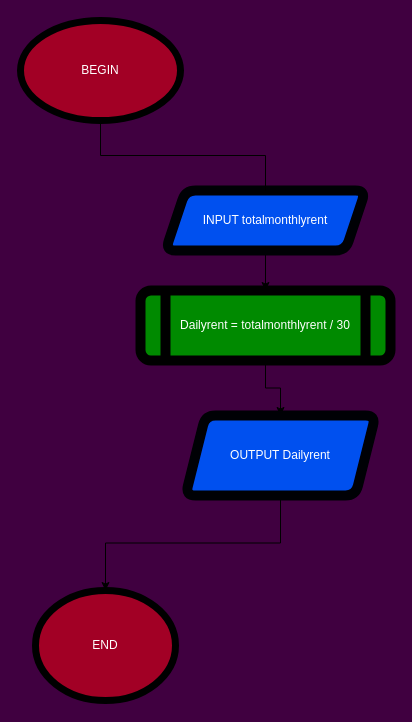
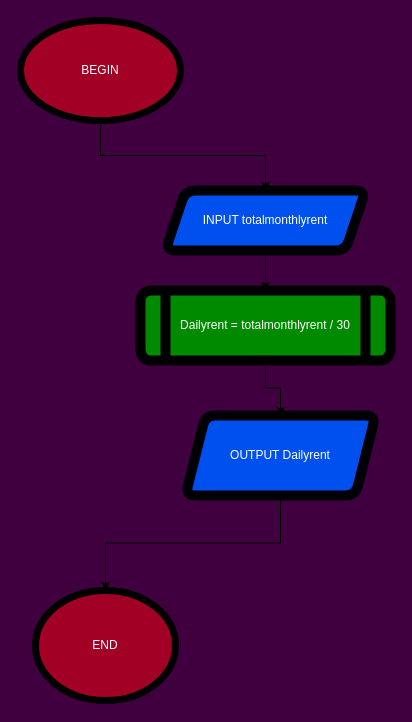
  <mxCell id="0" />
  <mxCell id="1" parent="0" />
  <mxCell id="2" style="edgeStyle=orthogonalEdgeStyle;rounded=0;orthogonalLoop=1;jettySize=auto;html=1;entryX=0.5;entryY=0;entryDx=0;entryDy=0;" edge="1" parent="1" source="3" target="5"><mxGeometry relative="1" as="geometry" /></mxCell>
  <mxCell id="3" value="INPUT totalmonthlyrent" style="shape=parallelogram;perimeter=parallelogramPerimeter;whiteSpace=wrap;html=1;fixedSize=1;fillColor=#0050ef;fontColor=#ffffff;strokeColor=#000105;strokeWidth=10;rounded=1;" vertex="1" parent="1"><mxGeometry x="165" y="190" width="200" height="60" as="geometry" /></mxCell>
  <mxCell id="4" style="edgeStyle=orthogonalEdgeStyle;rounded=0;orthogonalLoop=1;jettySize=auto;html=1;exitX=0.5;exitY=1;exitDx=0;exitDy=0;entryX=0.5;entryY=0;entryDx=0;entryDy=0;" edge="1" parent="1" source="5" target="7"><mxGeometry relative="1" as="geometry" /></mxCell>
  <mxCell id="5" value="&lt;div&gt;Dailyrent = totalmonthlyrent / 30&lt;br&gt;&lt;/div&gt;" style="shape=process;whiteSpace=wrap;html=1;backgroundOutline=1;fillColor=#008a00;fontColor=#ffffff;strokeColor=#000000;strokeWidth=10;rounded=1;" vertex="1" parent="1"><mxGeometry x="140" y="290" width="250" height="70" as="geometry" /></mxCell>
  <mxCell id="6" style="edgeStyle=orthogonalEdgeStyle;rounded=0;orthogonalLoop=1;jettySize=auto;html=1;exitX=0.5;exitY=1;exitDx=0;exitDy=0;entryX=0.5;entryY=0;entryDx=0;entryDy=0;" edge="1" parent="1" source="7" target="10"><mxGeometry relative="1" as="geometry" /></mxCell>
  <mxCell id="7" value="OUTPUT Dailyrent" style="shape=parallelogram;perimeter=parallelogramPerimeter;whiteSpace=wrap;html=1;fixedSize=1;fillColor=#0050ef;fontColor=#ffffff;strokeColor=#000105;strokeWidth=10;rounded=1;" vertex="1" parent="1"><mxGeometry x="185" y="415" width="190" height="80" as="geometry" /></mxCell>
- <mxCell id="8" style="edgeStyle=orthogonalEdgeStyle;rounded=0;orthogonalLoop=1;jettySize=auto;html=1;entryX=0.5;entryY=0;entryDx=0;entryDy=0;endArrow=none;" edge="1" parent="1" source="9" target="3"><mxGeometry relative="1" as="geometry" /></mxCell>
+ <mxCell id="8" style="edgeStyle=orthogonalEdgeStyle;rounded=0;orthogonalLoop=1;jettySize=auto;html=1;entryX=0.5;entryY=0;entryDx=0;entryDy=0;" edge="1" parent="1" source="9" target="3"><mxGeometry relative="1" as="geometry" /></mxCell>
  <mxCell id="9" value="BEGIN" style="ellipse;whiteSpace=wrap;html=1;fillColor=#a20025;fontColor=#ffffff;strokeColor=#000000;strokeWidth=7;" vertex="1" parent="1"><mxGeometry x="20" y="20" width="160" height="100" as="geometry" /></mxCell>
  <mxCell id="10" value="END" style="ellipse;whiteSpace=wrap;html=1;fillColor=#a20025;fontColor=#ffffff;strokeColor=#000000;strokeWidth=7;" vertex="1" parent="1"><mxGeometry x="35" y="590" width="140" height="110" as="geometry" /></mxCell>
